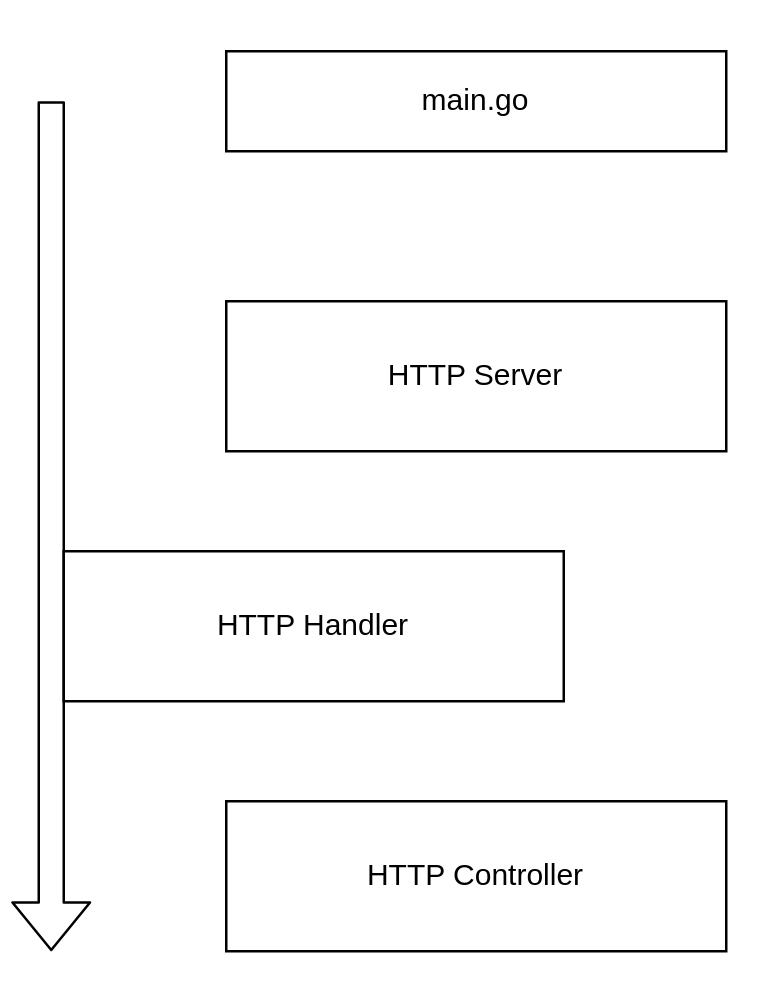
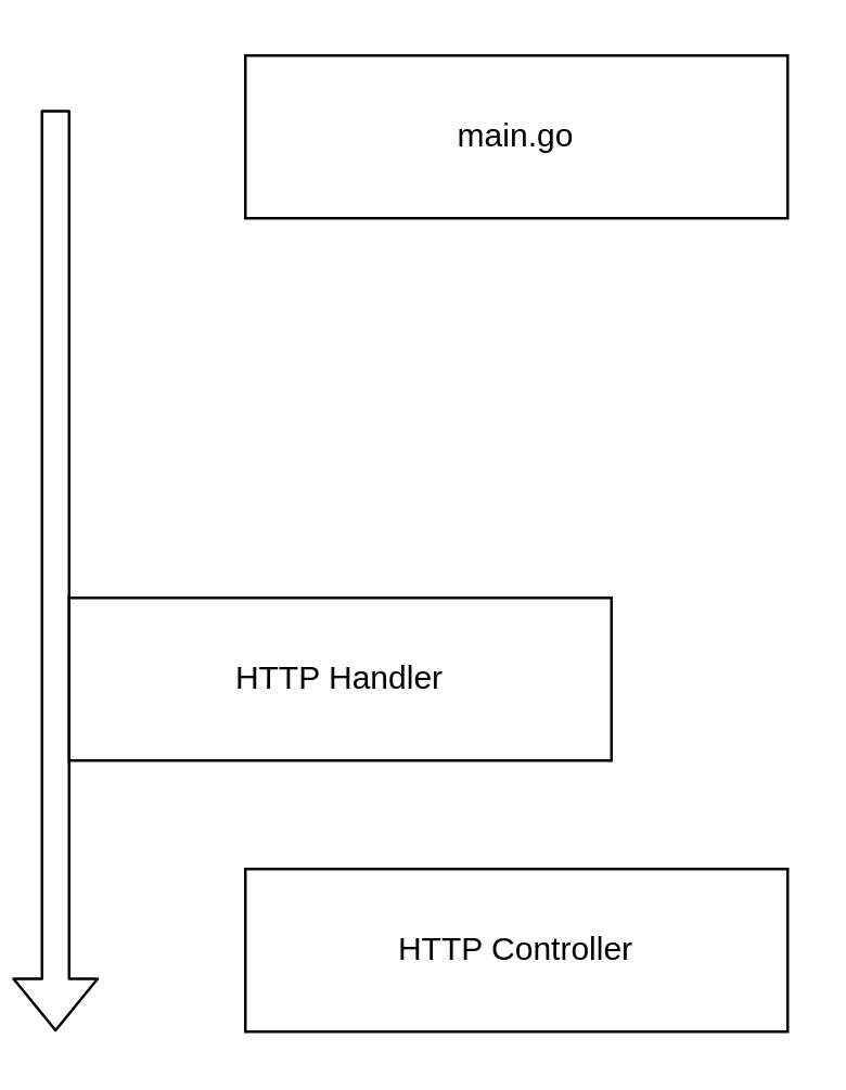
  <mxCell id="0" />
  <mxCell id="1" parent="0" />
- <mxCell id="2" value="main.go" style="rounded=0;whiteSpace=wrap;html=1;" vertex="1" parent="1"><mxGeometry x="90" y="20" width="200" height="40" as="geometry" /></mxCell>
- <mxCell id="3" value="HTTP Server" style="rounded=0;whiteSpace=wrap;html=1;" vertex="1" parent="1"><mxGeometry x="90" y="120" width="200" height="60" as="geometry" /></mxCell>
+ <mxCell id="2" value="main.go" style="rounded=0;whiteSpace=wrap;html=1;" vertex="1" parent="1"><mxGeometry x="90" y="20" width="200" height="60" as="geometry" /></mxCell>
  <mxCell id="4" value="HTTP Handler" style="rounded=0;whiteSpace=wrap;html=1;" vertex="1" parent="1"><mxGeometry x="25" y="220" width="200" height="60" as="geometry" /></mxCell>
  <mxCell id="5" value="HTTP Controller" style="rounded=0;whiteSpace=wrap;html=1;" vertex="1" parent="1"><mxGeometry x="90" y="320" width="200" height="60" as="geometry" /></mxCell>
  <mxCell id="6" value="" style="shape=flexArrow;endArrow=classic;html=1;" edge="1" parent="1"><mxGeometry width="50" height="50" relative="1" as="geometry"><mxPoint x="20" y="40" as="sourcePoint" /><mxPoint x="20" y="380" as="targetPoint" /></mxGeometry></mxCell>
